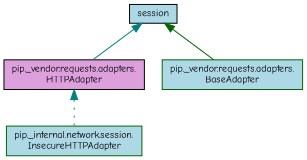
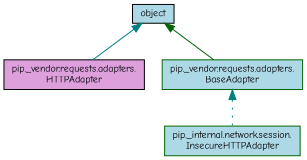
  digraph {
    fontname="Comic Neue"
    node [color=darkgreen fillcolor=lightblue fontname="Comic Neue" fontsize=10 shape=record style=filled]
    edge [color=teal dir=back fontname="Comic Neue" fontsize=10 labelfontname=Helvetica labelfontsize=10 style=solid]
    n1 [fontcolor=black height=0.2 label="pip._internal.network.session.\lInsecureHTTPAdapter" width=0.4]
    n2 [color=black fillcolor=plum height=0.2 label="pip._vendor.requests.adapters.\lHTTPAdapter" width=0.4]
    n3 [height=0.2 label="pip._vendor.requests.adapters.\lBaseAdapter" width=0.4]
-   n4 [color=black height=0.2 label=session width=0.4]
-   n2 -> n1 [style=dotted]
+   n4 [color=black height=0.2 label=object width=0.4]
+   n3 -> n1 [style=dotted]
    n4 -> n2
    n4 -> n3 [color=darkgreen]
  }
